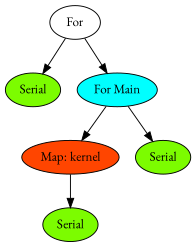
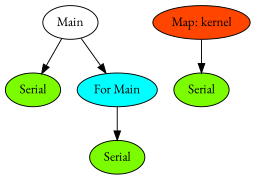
  digraph {
    fontname="EB Garamond"
    node [fontname="EB Garamond" fillcolor=lawngreen style=filled]
    edge [fontname="EB Garamond"]
-   n1 [label=For fillcolor="" style=""]
+   n1 [label=Main fillcolor="" style=""]
    n2 [label=Serial]
    n3 [fillcolor=cyan label="For Main"]
    n4 [fillcolor=orangered label="Map: kernel"]
    n5 [label=Serial]
    n6 [label=Serial]
    n1 -> n2
    n1 -> n3
-   n3 -> n4
    n3 -> n5
    n4 -> n6
  }
